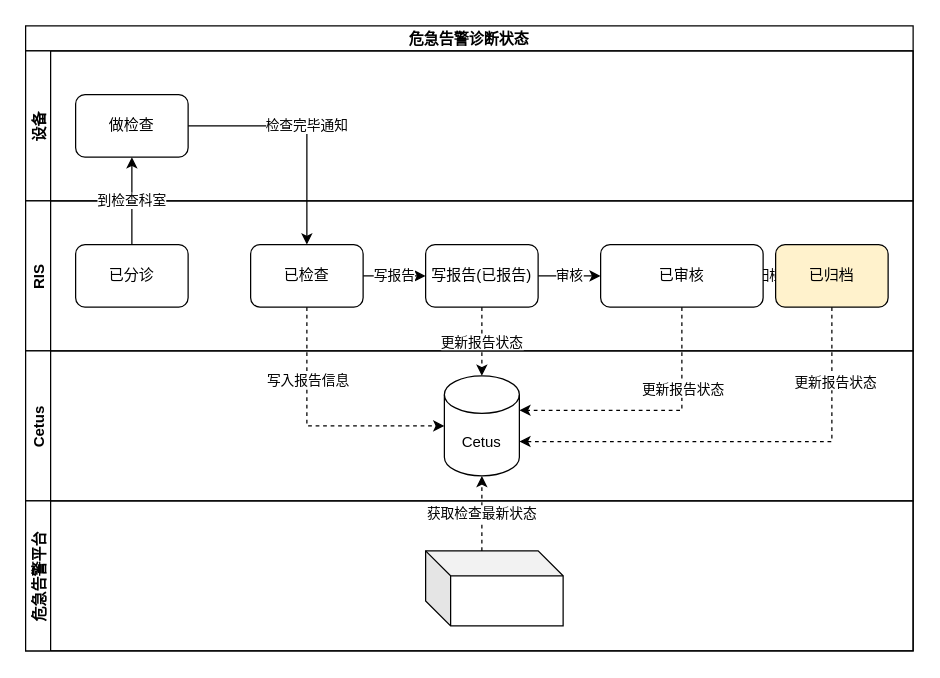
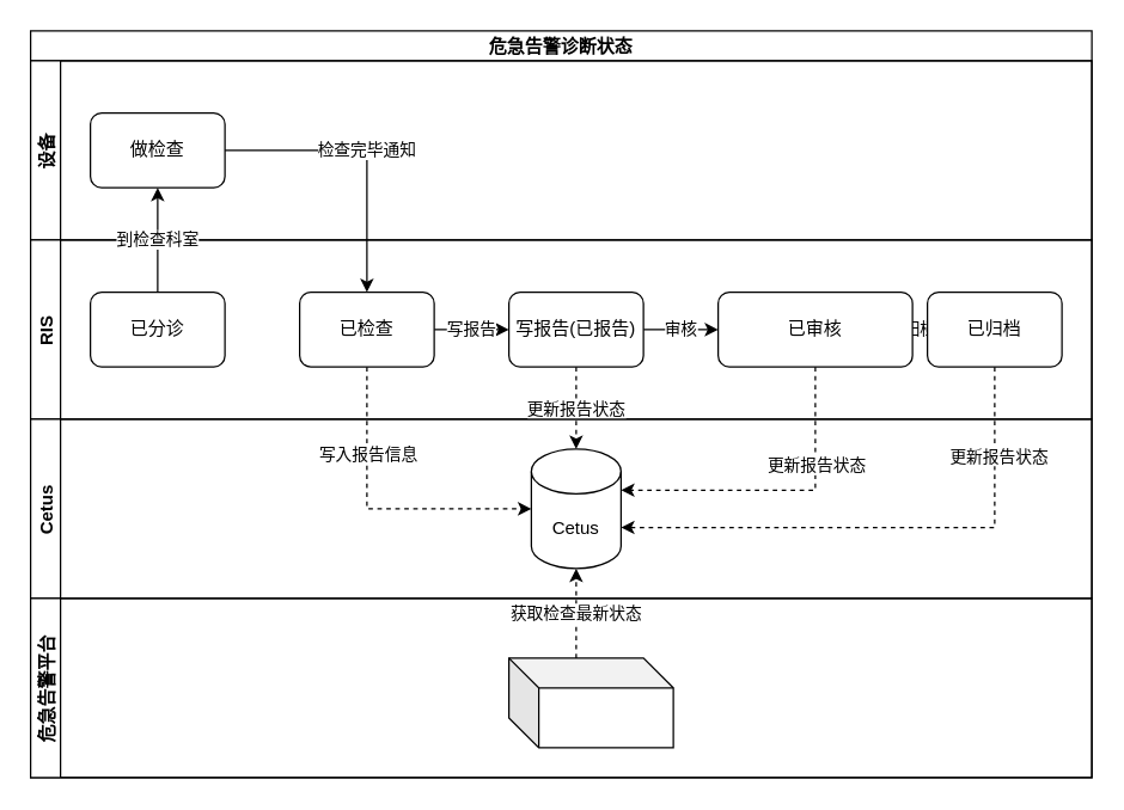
  <mxCell id="0" />
  <mxCell id="1" parent="0" />
  <mxCell id="2" value="危急告警诊断状态" style="swimlane;childLayout=stackLayout;resizeParent=1;resizeParentMax=0;horizontal=1;startSize=20;horizontalStack=0;" vertex="1" parent="1"><mxGeometry x="20" y="20" width="710" height="500" as="geometry" /></mxCell>
  <mxCell id="3" value="设备" style="swimlane;startSize=20;horizontal=0;" vertex="1" parent="2"><mxGeometry y="20" width="710" height="120" as="geometry" /></mxCell>
  <mxCell id="4" value="做检查" style="rounded=1;whiteSpace=wrap;html=1;" vertex="1" parent="3"><mxGeometry x="40" y="35" width="90" height="50" as="geometry" /></mxCell>
  <mxCell id="5" value="RIS" style="swimlane;startSize=20;horizontal=0;" vertex="1" parent="2"><mxGeometry y="140" width="710" height="120" as="geometry" /></mxCell>
  <mxCell id="6" value="已分诊" style="rounded=1;whiteSpace=wrap;html=1;" vertex="1" parent="5"><mxGeometry x="40" y="35" width="90" height="50" as="geometry" /></mxCell>
  <mxCell id="7" value="写报告" style="edgeStyle=orthogonalEdgeStyle;rounded=0;orthogonalLoop=1;jettySize=auto;html=1;exitX=1;exitY=0.5;exitDx=0;exitDy=0;entryX=0;entryY=0.5;entryDx=0;entryDy=0;" edge="1" parent="5" source="8" target="10"><mxGeometry relative="1" as="geometry" /></mxCell>
  <mxCell id="8" value="已检查" style="rounded=1;whiteSpace=wrap;html=1;" vertex="1" parent="5"><mxGeometry x="180" y="35" width="90" height="50" as="geometry" /></mxCell>
  <mxCell id="9" value="审核" style="edgeStyle=orthogonalEdgeStyle;rounded=0;orthogonalLoop=1;jettySize=auto;html=1;" edge="1" parent="5" source="10" target="12"><mxGeometry relative="1" as="geometry" /></mxCell>
  <mxCell id="10" value="写报告(已报告)" style="rounded=1;whiteSpace=wrap;html=1;" vertex="1" parent="5"><mxGeometry x="320" y="35" width="90" height="50" as="geometry" /></mxCell>
  <mxCell id="11" value="归档" style="edgeStyle=orthogonalEdgeStyle;rounded=0;orthogonalLoop=1;jettySize=auto;html=1;exitX=1;exitY=0.5;exitDx=0;exitDy=0;" edge="1" parent="5" source="12" target="13"><mxGeometry relative="1" as="geometry" /></mxCell>
  <mxCell id="12" value="已审核" style="rounded=1;whiteSpace=wrap;html=1;" vertex="1" parent="5"><mxGeometry x="460" y="35" width="130" height="50" as="geometry" /></mxCell>
- <mxCell id="13" value="已归档" style="rounded=1;whiteSpace=wrap;html=1;fillColor=#fff2cc;" vertex="1" parent="5"><mxGeometry x="600" y="35" width="90" height="50" as="geometry" /></mxCell>
+ <mxCell id="13" value="已归档" style="rounded=1;whiteSpace=wrap;html=1;" vertex="1" parent="5"><mxGeometry x="600" y="35" width="90" height="50" as="geometry" /></mxCell>
  <mxCell id="14" value="Cetus" style="swimlane;startSize=20;horizontal=0;" vertex="1" parent="2"><mxGeometry y="260" width="710" height="120" as="geometry" /></mxCell>
  <mxCell id="15" value="Cetus" style="shape=cylinder3;whiteSpace=wrap;html=1;boundedLbl=1;backgroundOutline=1;size=15;" vertex="1" parent="14"><mxGeometry x="335" y="20" width="60" height="80" as="geometry" /></mxCell>
  <mxCell id="16" value="到检查科室" style="edgeStyle=orthogonalEdgeStyle;rounded=0;orthogonalLoop=1;jettySize=auto;html=1;exitX=0.5;exitY=0;exitDx=0;exitDy=0;entryX=0.5;entryY=1;entryDx=0;entryDy=0;" edge="1" parent="2" source="6" target="4"><mxGeometry relative="1" as="geometry" /></mxCell>
  <mxCell id="17" value="检查完毕通知" style="edgeStyle=orthogonalEdgeStyle;rounded=0;orthogonalLoop=1;jettySize=auto;html=1;exitX=1;exitY=0.5;exitDx=0;exitDy=0;entryX=0.5;entryY=0;entryDx=0;entryDy=0;" edge="1" parent="2" source="4" target="8"><mxGeometry relative="1" as="geometry"><mxPoint x="170" y="80" as="targetPoint" /></mxGeometry></mxCell>
  <mxCell id="18" value="" style="edgeStyle=orthogonalEdgeStyle;rounded=0;orthogonalLoop=1;jettySize=auto;html=1;exitX=0.5;exitY=1;exitDx=0;exitDy=0;entryX=0;entryY=0.5;entryDx=0;entryDy=0;entryPerimeter=0;dashed=1;" edge="1" parent="2" source="8" target="15"><mxGeometry relative="1" as="geometry" /></mxCell>
  <mxCell id="19" value="写入报告信息" style="edgeLabel;html=1;align=center;verticalAlign=middle;resizable=0;points=[];" vertex="1" connectable="0" parent="18"><mxGeometry x="-0.366" relative="1" as="geometry"><mxPoint y="-7" as="offset" /></mxGeometry></mxCell>
  <mxCell id="20" value="更新报告状态" style="edgeStyle=orthogonalEdgeStyle;rounded=0;orthogonalLoop=1;jettySize=auto;html=1;exitX=0.5;exitY=1;exitDx=0;exitDy=0;entryX=0.5;entryY=0;entryDx=0;entryDy=0;entryPerimeter=0;dashed=1;" edge="1" parent="2" source="10" target="15"><mxGeometry relative="1" as="geometry" /></mxCell>
  <mxCell id="21" style="edgeStyle=orthogonalEdgeStyle;rounded=0;orthogonalLoop=1;jettySize=auto;html=1;entryX=1;entryY=0;entryDx=0;entryDy=27.5;entryPerimeter=0;dashed=1;exitX=0.5;exitY=1;exitDx=0;exitDy=0;" edge="1" parent="2" source="12" target="15"><mxGeometry relative="1" as="geometry" /></mxCell>
  <mxCell id="22" value="更新报告状态" style="edgeLabel;html=1;align=center;verticalAlign=middle;resizable=0;points=[];" vertex="1" connectable="0" parent="21"><mxGeometry x="-0.387" relative="1" as="geometry"><mxPoint as="offset" /></mxGeometry></mxCell>
  <mxCell id="23" style="edgeStyle=orthogonalEdgeStyle;rounded=0;orthogonalLoop=1;jettySize=auto;html=1;exitX=0.5;exitY=1;exitDx=0;exitDy=0;entryX=1;entryY=0;entryDx=0;entryDy=52.5;entryPerimeter=0;dashed=1;" edge="1" parent="2" source="13" target="15"><mxGeometry relative="1" as="geometry" /></mxCell>
  <mxCell id="24" value="更新报告状态" style="edgeLabel;html=1;align=center;verticalAlign=middle;resizable=0;points=[];" vertex="1" connectable="0" parent="23"><mxGeometry x="-0.648" y="2" relative="1" as="geometry"><mxPoint y="-4" as="offset" /></mxGeometry></mxCell>
  <mxCell id="25" value="危急告警平台" style="swimlane;startSize=20;horizontal=0;" vertex="1" parent="2"><mxGeometry y="380" width="710" height="120" as="geometry" /></mxCell>
  <mxCell id="26" value="" style="shape=cube;whiteSpace=wrap;html=1;boundedLbl=1;backgroundOutline=1;darkOpacity=0.05;darkOpacity2=0.1;" vertex="1" parent="25"><mxGeometry x="320" y="40" width="110" height="60" as="geometry" /></mxCell>
  <mxCell id="27" value="获取检查最新状态" style="edgeStyle=orthogonalEdgeStyle;rounded=0;orthogonalLoop=1;jettySize=auto;html=1;exitX=0;exitY=0;exitDx=45;exitDy=0;exitPerimeter=0;entryX=0.5;entryY=1;entryDx=0;entryDy=0;entryPerimeter=0;dashed=1;" edge="1" parent="2" source="26" target="15"><mxGeometry relative="1" as="geometry" /></mxCell>
